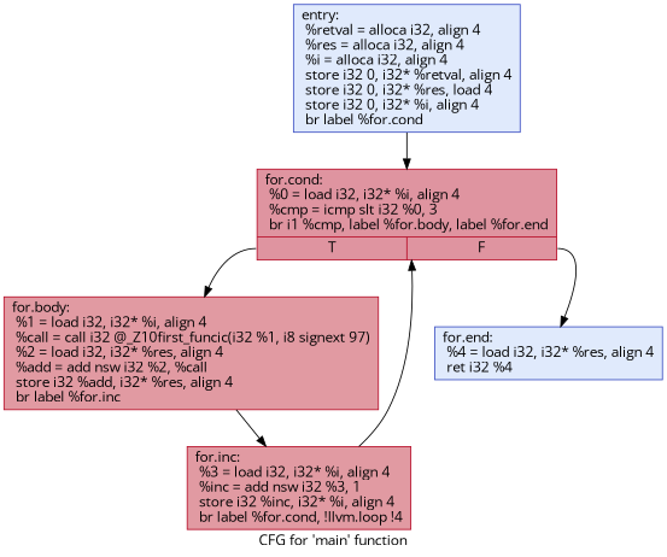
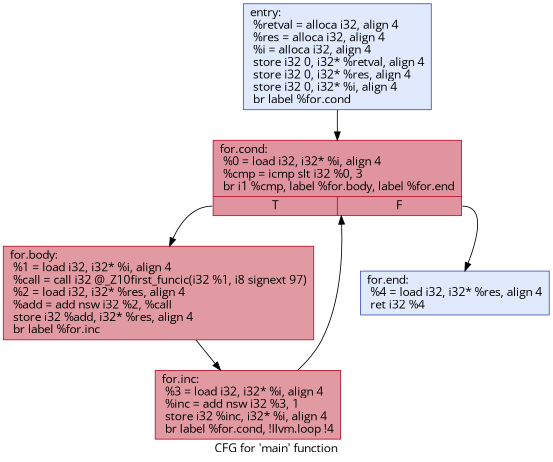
  digraph {
    label="CFG for 'main' function"
    fontname="Open Sans"
    node [color="#b70d28ff" fillcolor="#b9d0f970" shape=record style=filled fontname="Open Sans"]
    edge [fontname="Open Sans"]
-   n1 [color="#3d50c3ff" label="{entry:\l  %retval = alloca i32, align 4\l  %res = alloca i32, align 4\l  %i = alloca i32, align 4\l  store i32 0, i32* %retval, align 4\l  store i32 0, i32* %res, load 4\l  store i32 0, i32* %i, align 4\l  br label %for.cond\l}"]
+   n1 [color="#3d50c3ff" label="{entry:\l  %retval = alloca i32, align 4\l  %res = alloca i32, align 4\l  %i = alloca i32, align 4\l  store i32 0, i32* %retval, align 4\l  store i32 0, i32* %res, align 4\l  store i32 0, i32* %i, align 4\l  br label %for.cond\l}"]
    n2 [fillcolor="#b70d2870" label="{for.cond:                                         \l  %0 = load i32, i32* %i, align 4\l  %cmp = icmp slt i32 %0, 3\l  br i1 %cmp, label %for.body, label %for.end\l|{<s0>T|<s1>F}}"]
    n3 [fillcolor="#bb1b2c70" label="{for.body:                                         \l  %1 = load i32, i32* %i, align 4\l  %call = call i32 @_Z10first_funcic(i32 %1, i8 signext 97)\l  %2 = load i32, i32* %res, align 4\l  %add = add nsw i32 %2, %call\l  store i32 %add, i32* %res, align 4\l  br label %for.inc\l}"]
    n4 [color="#3d50c3ff" label="{for.end:                                          \l  %4 = load i32, i32* %res, align 4\l  ret i32 %4\l}"]
    n5 [fillcolor="#bb1b2c70" label="{for.inc:                                          \l  %3 = load i32, i32* %i, align 4\l  %inc = add nsw i32 %3, 1\l  store i32 %inc, i32* %i, align 4\l  br label %for.cond, !llvm.loop !4\l}"]
    n1 -> n2
    n2 -> n3 [tailport=s0]
    n2 -> n4 [tailport=s1]
    n3 -> n5
    n5 -> n2
  }
